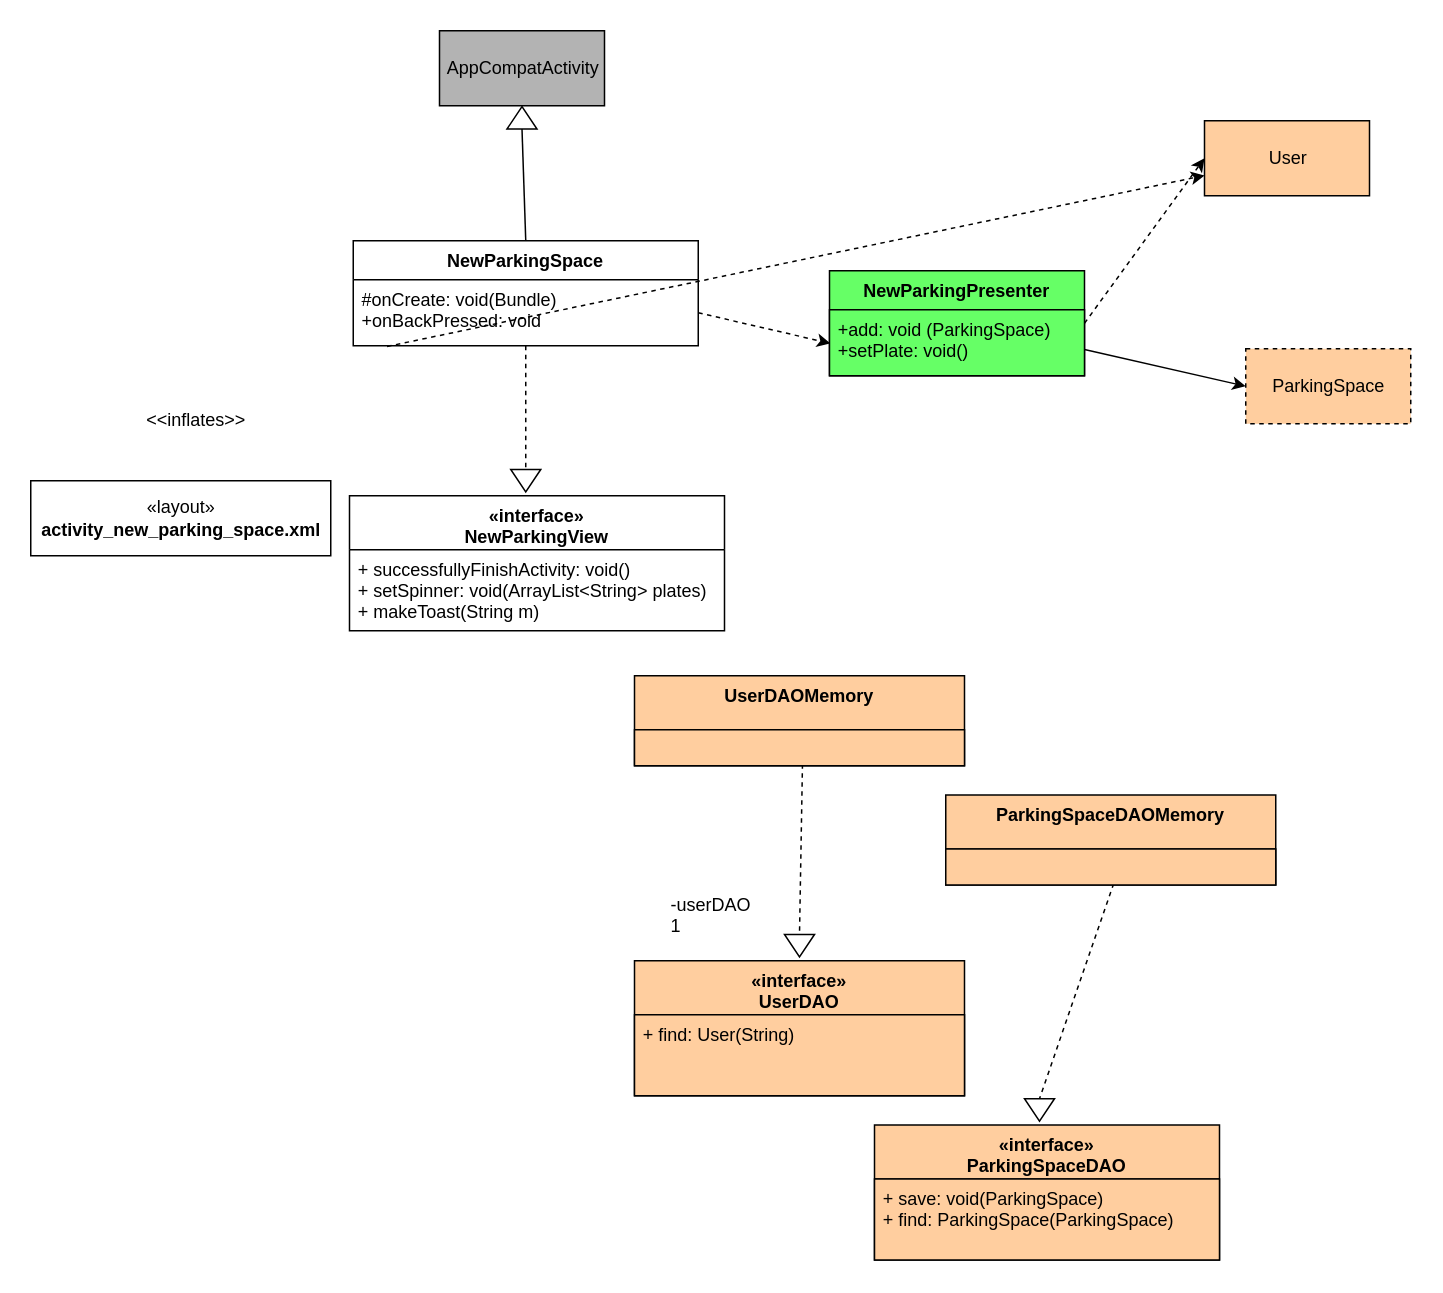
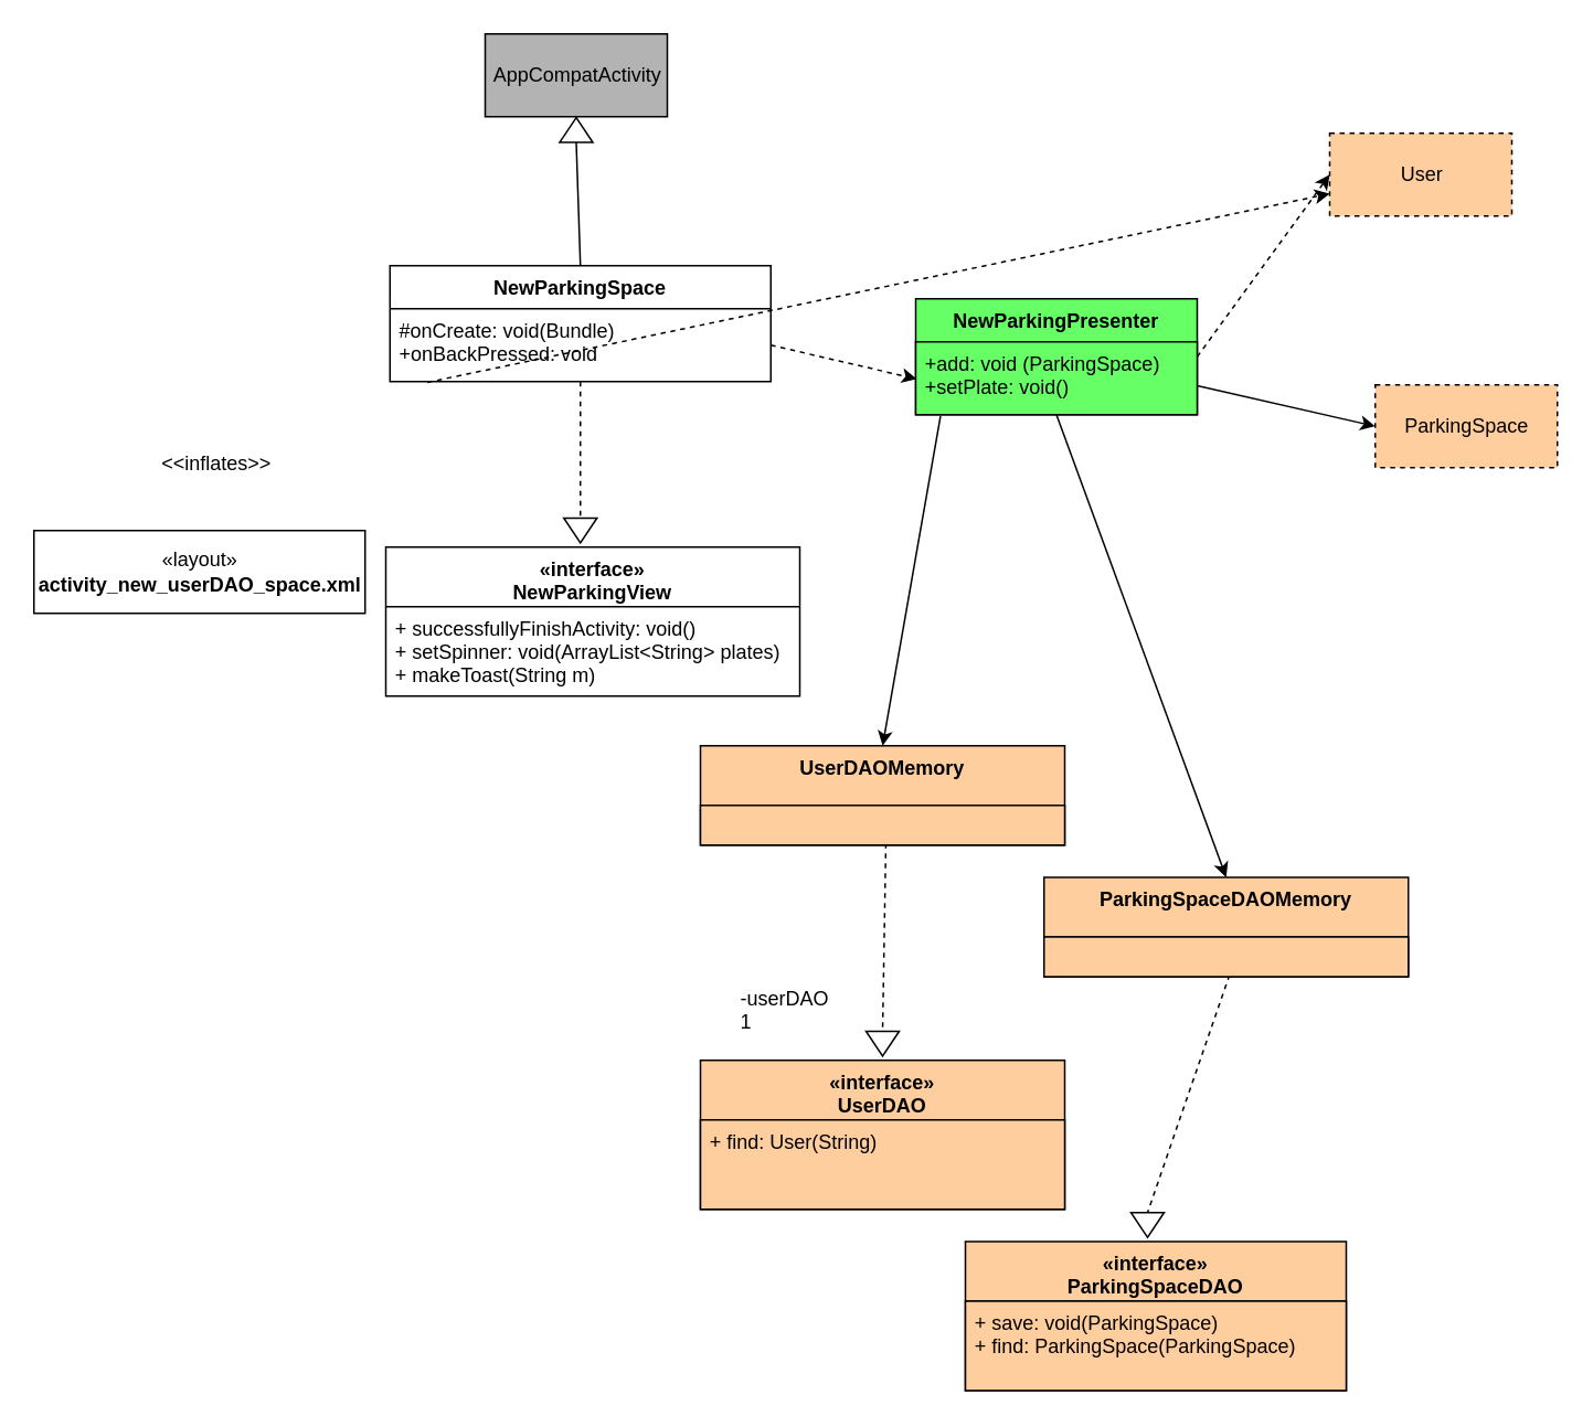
  <mxCell id="0" />
  <mxCell id="1" parent="0" />
  <mxCell id="2" value="AppCompatActivity" style="html=1;fillColor=#B3B3B3;strokeColor=#000000;" parent="1" vertex="1"><mxGeometry x="292.5" y="20" width="110" height="50" as="geometry" /></mxCell>
  <mxCell id="3" value="" style="triangle;whiteSpace=wrap;html=1;strokeColor=#000000;fillColor=#FFFFFF;rotation=-90;" parent="1" vertex="1"><mxGeometry x="340" y="68" width="15" height="20" as="geometry" /></mxCell>
  <mxCell id="4" value="" style="endArrow=none;html=1;entryX=0;entryY=0.5;entryDx=0;entryDy=0;exitX=0.5;exitY=0;exitDx=0;exitDy=0;" parent="1" source="12" target="3" edge="1"><mxGeometry width="50" height="50" relative="1" as="geometry"><mxPoint x="347.5" y="170" as="sourcePoint" /><mxPoint x="382.5" y="120" as="targetPoint" /></mxGeometry></mxCell>
  <mxCell id="5" value="" style="endArrow=classic;html=1;exitX=0.098;exitY=1.011;exitDx=0;exitDy=0;exitPerimeter=0;dashed=1;" parent="1" source="13" target="16" edge="1"><mxGeometry width="50" height="50" relative="1" as="geometry"><mxPoint x="272.5" y="340" as="sourcePoint" /><mxPoint x="242.5" y="330" as="targetPoint" /></mxGeometry></mxCell>
- <mxCell id="6" value="«layout»&lt;br&gt;&lt;b&gt;activity_new_parking_space.xml&lt;/b&gt;" style="html=1;strokeColor=#000000;fillColor=#FFFFFF;" parent="1" vertex="1"><mxGeometry x="20" y="320" width="200" height="50" as="geometry" /></mxCell>
+ <mxCell id="6" value="«layout»&lt;br&gt;&lt;b&gt;activity_new_userDAO_space.xml&lt;/b&gt;" style="html=1;strokeColor=#000000;fillColor=#FFFFFF;" parent="1" vertex="1"><mxGeometry x="20" y="320" width="200" height="50" as="geometry" /></mxCell>
  <mxCell id="7" value="" style="triangle;whiteSpace=wrap;html=1;strokeColor=#000000;fillColor=#FFFFFF;rotation=90;" parent="1" vertex="1"><mxGeometry x="342.5" y="310" width="15" height="20" as="geometry" /></mxCell>
  <mxCell id="8" value="" style="endArrow=none;html=1;entryX=0;entryY=0.5;entryDx=0;entryDy=0;dashed=1;" parent="1" source="13" target="7" edge="1"><mxGeometry width="50" height="50" relative="1" as="geometry"><mxPoint x="362.5" y="302.432" as="sourcePoint" /><mxPoint x="392.5" y="310" as="targetPoint" /></mxGeometry></mxCell>
  <mxCell id="9" value="" style="endArrow=classic;html=1;exitX=1;exitY=0.5;exitDx=0;exitDy=0;dashed=1;entryX=0.004;entryY=0.863;entryDx=0;entryDy=0;entryPerimeter=0;" parent="1" source="13" edge="1"><mxGeometry width="50" height="50" relative="1" as="geometry"><mxPoint x="525.68" y="220.004" as="sourcePoint" /><mxPoint x="553.14" y="228.438" as="targetPoint" /></mxGeometry></mxCell>
  <mxCell id="10" value="NewParkingPresenter" style="swimlane;fontStyle=1;align=center;verticalAlign=top;childLayout=stackLayout;horizontal=1;startSize=26;horizontalStack=0;resizeParent=1;resizeParentMax=0;resizeLast=0;collapsible=1;marginBottom=0;strokeColor=#000000;fillColor=#66FF66;gradientColor=none;" parent="1" vertex="1"><mxGeometry x="552.5" y="180" width="170" height="70" as="geometry" /></mxCell>
  <mxCell id="11" value="+add: void (ParkingSpace)&#10;+setPlate: void()" style="text;strokeColor=#000000;fillColor=#66FF66;align=left;verticalAlign=top;spacingLeft=4;spacingRight=4;overflow=hidden;rotatable=0;points=[[0,0.5],[1,0.5]];portConstraint=eastwest;gradientColor=none;" parent="10" vertex="1"><mxGeometry y="26" width="170" height="44" as="geometry" /></mxCell>
  <mxCell id="12" value="NewParkingSpace" style="swimlane;fontStyle=1;align=center;verticalAlign=top;childLayout=stackLayout;horizontal=1;startSize=26;horizontalStack=0;resizeParent=1;resizeParentMax=0;resizeLast=0;collapsible=1;marginBottom=0;strokeColor=#000000;fillColor=#FFFFFF;" parent="1" vertex="1"><mxGeometry x="235" y="160" width="230" height="70" as="geometry" /></mxCell>
  <mxCell id="13" value="#onCreate: void(Bundle)&#10;+onBackPressed: void" style="text;strokeColor=none;fillColor=none;align=left;verticalAlign=top;spacingLeft=4;spacingRight=4;overflow=hidden;rotatable=0;points=[[0,0.5],[1,0.5]];portConstraint=eastwest;" parent="12" vertex="1"><mxGeometry y="26" width="230" height="44" as="geometry" /></mxCell>
+ <mxCell id="14" value="" style="endArrow=classic;html=1;exitX=0.088;exitY=1.019;exitDx=0;exitDy=0;exitPerimeter=0;entryX=0.5;entryY=0;entryDx=0;entryDy=0;" parent="1" source="11" target="23" edge="1"><mxGeometry width="50" height="50" relative="1" as="geometry"><mxPoint x="526.56" y="320" as="sourcePoint" /><mxPoint x="492.5" y="420" as="targetPoint" /></mxGeometry></mxCell>
  <mxCell id="15" value="" style="endArrow=classic;html=1;exitX=1;exitY=0.5;exitDx=0;exitDy=0;dashed=1;entryX=0;entryY=0.5;entryDx=0;entryDy=0;" parent="1" source="10" target="16" edge="1"><mxGeometry width="50" height="50" relative="1" as="geometry"><mxPoint x="742.5" y="212.28" as="sourcePoint" /><mxPoint x="812.5" y="190" as="targetPoint" /></mxGeometry></mxCell>
- <mxCell id="16" value="User" style="html=1;strokeColor=#000000;fillColor=#FFCE9F;gradientColor=none;" parent="1" vertex="1"><mxGeometry x="802.5" y="80" width="110" height="50" as="geometry" /></mxCell>
+ <mxCell id="16" value="User" style="html=1;strokeColor=#000000;fillColor=#FFCE9F;gradientColor=none;dashed=1;" parent="1" vertex="1"><mxGeometry x="802.5" y="80" width="110" height="50" as="geometry" /></mxCell>
  <mxCell id="17" value="" style="triangle;whiteSpace=wrap;html=1;strokeColor=#000000;fillColor=#FFFFFF;rotation=90;" parent="1" vertex="1"><mxGeometry x="525" y="620" width="15" height="20" as="geometry" /></mxCell>
  <mxCell id="18" value="" style="endArrow=none;html=1;entryX=0;entryY=0.5;entryDx=0;entryDy=0;dashed=1;exitX=0.509;exitY=0.958;exitDx=0;exitDy=0;exitPerimeter=0;" parent="1" source="24" target="17" edge="1"><mxGeometry width="50" height="50" relative="1" as="geometry"><mxPoint x="336.564" y="560" as="sourcePoint" /><mxPoint x="370" y="630" as="targetPoint" /></mxGeometry></mxCell>
  <mxCell id="19" value="&amp;lt;&amp;lt;inflates&amp;gt;&amp;gt;" style="text;html=1;align=center;verticalAlign=middle;resizable=0;points=[];autosize=1;" parent="1" vertex="1"><mxGeometry x="90" y="270" width="80" height="20" as="geometry" /></mxCell>
  <mxCell id="20" value="" style="endArrow=classic;html=1;exitX=1;exitY=0.75;exitDx=0;exitDy=0;dashed=0;entryX=0;entryY=0.5;entryDx=0;entryDy=0;" parent="1" source="10" target="21" edge="1"><mxGeometry width="50" height="50" relative="1" as="geometry"><mxPoint x="752.5" y="302" as="sourcePoint" /><mxPoint x="842.5" y="272" as="targetPoint" /></mxGeometry></mxCell>
  <mxCell id="21" value="ParkingSpace" style="html=1;strokeColor=#000000;fillColor=#FFCE9F;gradientColor=none;dashed=1;" parent="1" vertex="1"><mxGeometry x="830" y="232" width="110" height="50" as="geometry" /></mxCell>
  <mxCell id="22" value="-userDAO&lt;br&gt;1" style="text;html=1;" parent="1" vertex="1"><mxGeometry x="445" y="589.49" width="50" height="30" as="geometry" /></mxCell>
  <mxCell id="23" value="UserDAOMemory&#10;" style="swimlane;fontStyle=1;align=center;verticalAlign=top;childLayout=stackLayout;horizontal=1;startSize=36;horizontalStack=0;resizeParent=1;resizeParentMax=0;resizeLast=0;collapsible=1;marginBottom=0;strokeColor=#000000;fillColor=#FFCE9F;gradientColor=none;" parent="1" vertex="1"><mxGeometry x="422.5" y="450" width="220" height="60" as="geometry"><mxRectangle x="360" y="590" width="120" height="70" as="alternateBounds" /></mxGeometry></mxCell>
  <mxCell id="24" value="" style="text;strokeColor=#000000;fillColor=#FFCE9F;align=left;verticalAlign=top;spacingLeft=4;spacingRight=4;overflow=hidden;rotatable=0;points=[[0,0.5],[1,0.5]];portConstraint=eastwest;" parent="23" vertex="1"><mxGeometry y="36" width="220" height="24" as="geometry" /></mxCell>
  <mxCell id="25" value="«interface»&#10;UserDAO&#10;" style="swimlane;fontStyle=1;align=center;verticalAlign=top;childLayout=stackLayout;horizontal=1;startSize=36;horizontalStack=0;resizeParent=1;resizeParentMax=0;resizeLast=0;collapsible=1;marginBottom=0;strokeColor=#000000;fillColor=#FFCE9F;gradientColor=none;" parent="1" vertex="1"><mxGeometry x="422.5" y="640" width="220" height="90" as="geometry"><mxRectangle x="360" y="590" width="120" height="70" as="alternateBounds" /></mxGeometry></mxCell>
  <mxCell id="26" value="+ find: User(String)&#10;" style="text;strokeColor=#000000;fillColor=#FFCE9F;align=left;verticalAlign=top;spacingLeft=4;spacingRight=4;overflow=hidden;rotatable=0;points=[[0,0.5],[1,0.5]];portConstraint=eastwest;" parent="25" vertex="1"><mxGeometry y="36" width="220" height="54" as="geometry" /></mxCell>
+ <mxCell id="27" value="" style="endArrow=classic;html=1;exitX=0.5;exitY=1;exitDx=0;exitDy=0;entryX=0.5;entryY=0;entryDx=0;entryDy=0;" parent="1" source="10" target="32" edge="1"><mxGeometry width="50" height="50" relative="1" as="geometry"><mxPoint x="727.46" y="370.516" as="sourcePoint" /><mxPoint x="652.5" y="529.49" as="targetPoint" /></mxGeometry></mxCell>
  <mxCell id="28" value="" style="triangle;whiteSpace=wrap;html=1;strokeColor=#000000;fillColor=#FFFFFF;rotation=90;" parent="1" vertex="1"><mxGeometry x="685" y="729.49" width="15" height="20" as="geometry" /></mxCell>
  <mxCell id="29" value="" style="endArrow=none;html=1;entryX=0;entryY=0.5;entryDx=0;entryDy=0;dashed=1;exitX=0.509;exitY=0.958;exitDx=0;exitDy=0;exitPerimeter=0;" parent="1" source="33" target="28" edge="1"><mxGeometry width="50" height="50" relative="1" as="geometry"><mxPoint x="496.564" y="669.49" as="sourcePoint" /><mxPoint x="530" y="739.49" as="targetPoint" /></mxGeometry></mxCell>
  <mxCell id="30" value="«interface»&#10;ParkingSpaceDAO&#10;" style="swimlane;fontStyle=1;align=center;verticalAlign=top;childLayout=stackLayout;horizontal=1;startSize=36;horizontalStack=0;resizeParent=1;resizeParentMax=0;resizeLast=0;collapsible=1;marginBottom=0;strokeColor=#000000;fillColor=#FFCE9F;gradientColor=none;" parent="1" vertex="1"><mxGeometry x="582.5" y="749.49" width="230" height="90" as="geometry"><mxRectangle x="360" y="590" width="120" height="70" as="alternateBounds" /></mxGeometry></mxCell>
  <mxCell id="31" value="+ save: void(ParkingSpace)&#10;+ find: ParkingSpace(ParkingSpace)&#10;" style="text;strokeColor=#000000;fillColor=#FFCE9F;align=left;verticalAlign=top;spacingLeft=4;spacingRight=4;overflow=hidden;rotatable=0;points=[[0,0.5],[1,0.5]];portConstraint=eastwest;" parent="30" vertex="1"><mxGeometry y="36" width="230" height="54" as="geometry" /></mxCell>
  <mxCell id="32" value="ParkingSpaceDAOMemory&#10;" style="swimlane;fontStyle=1;align=center;verticalAlign=top;childLayout=stackLayout;horizontal=1;startSize=36;horizontalStack=0;resizeParent=1;resizeParentMax=0;resizeLast=0;collapsible=1;marginBottom=0;strokeColor=#000000;fillColor=#FFCE9F;gradientColor=none;" parent="1" vertex="1"><mxGeometry x="630" y="529.49" width="220" height="60" as="geometry"><mxRectangle x="360" y="590" width="120" height="70" as="alternateBounds" /></mxGeometry></mxCell>
  <mxCell id="33" value="" style="text;strokeColor=#000000;fillColor=#FFCE9F;align=left;verticalAlign=top;spacingLeft=4;spacingRight=4;overflow=hidden;rotatable=0;points=[[0,0.5],[1,0.5]];portConstraint=eastwest;" parent="32" vertex="1"><mxGeometry y="36" width="220" height="24" as="geometry" /></mxCell>
  <mxCell id="34" value="«interface»&#10;NewParkingView&#10;" style="swimlane;fontStyle=1;align=center;verticalAlign=top;childLayout=stackLayout;horizontal=1;startSize=36;horizontalStack=0;resizeParent=1;resizeParentMax=0;resizeLast=0;collapsible=1;marginBottom=0;" vertex="1" parent="1"><mxGeometry x="232.5" y="330" width="250" height="90" as="geometry"><mxRectangle x="360" y="590" width="120" height="70" as="alternateBounds" /></mxGeometry></mxCell>
  <mxCell id="35" value="+ successfullyFinishActivity: void()&#10;+ setSpinner: void(ArrayList&lt;String&gt; plates)&#10;+ makeToast(String m)&#10;" style="text;align=left;verticalAlign=top;spacingLeft=4;spacingRight=4;overflow=hidden;rotatable=0;points=[[0,0.5],[1,0.5]];portConstraint=eastwest;" vertex="1" parent="34"><mxGeometry y="36" width="250" height="54" as="geometry" /></mxCell>
